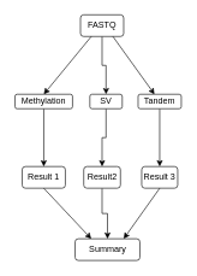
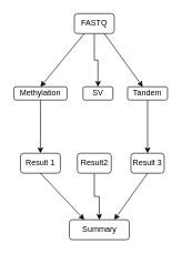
  <mxCell id="0" />
  <mxCell id="1" parent="0" />
  <mxCell id="2" value="" style="edgeStyle=orthogonalEdgeStyle;rounded=0;orthogonalLoop=1;jettySize=auto;html=1;" edge="1" parent="1" source="3" target="8"><mxGeometry relative="1" as="geometry" /></mxCell>
  <mxCell id="3" value="FASTQ" style="rounded=1;whiteSpace=wrap;html=1;" vertex="1" parent="1"><mxGeometry x="111" y="20" width="60" height="30" as="geometry" /></mxCell>
  <mxCell id="4" value="" style="endArrow=classic;html=1;rounded=0;exitX=0.25;exitY=1;exitDx=0;exitDy=0;entryX=0.5;entryY=0;entryDx=0;entryDy=0;" edge="1" parent="1" source="3" target="6"><mxGeometry width="50" height="50" relative="1" as="geometry"><mxPoint x="147" y="330" as="sourcePoint" /><mxPoint x="37" y="130" as="targetPoint" /></mxGeometry></mxCell>
  <mxCell id="5" value="" style="edgeStyle=orthogonalEdgeStyle;rounded=0;orthogonalLoop=1;jettySize=auto;html=1;" edge="1" parent="1" source="6" target="12"><mxGeometry relative="1" as="geometry" /></mxCell>
  <mxCell id="6" value="Methylation" style="rounded=1;whiteSpace=wrap;html=1;" vertex="1" parent="1"><mxGeometry x="20" y="130" width="80" height="20" as="geometry" /></mxCell>
- <mxCell id="7" value="" style="edgeStyle=orthogonalEdgeStyle;rounded=0;orthogonalLoop=1;jettySize=auto;html=1;" edge="1" parent="1" source="8" target="14"><mxGeometry relative="1" as="geometry" /></mxCell>
  <mxCell id="8" value="SV" style="whiteSpace=wrap;html=1;rounded=1;" vertex="1" parent="1"><mxGeometry x="124" y="130" width="45" height="20" as="geometry" /></mxCell>
  <mxCell id="9" value="" style="endArrow=classic;html=1;rounded=0;exitX=0.75;exitY=1;exitDx=0;exitDy=0;" edge="1" parent="1" source="3" target="11"><mxGeometry width="50" height="50" relative="1" as="geometry"><mxPoint x="177" y="120" as="sourcePoint" /><mxPoint x="237" y="130" as="targetPoint" /></mxGeometry></mxCell>
  <mxCell id="10" value="" style="edgeStyle=orthogonalEdgeStyle;rounded=0;orthogonalLoop=1;jettySize=auto;html=1;" edge="1" parent="1" source="11" target="15"><mxGeometry relative="1" as="geometry" /></mxCell>
  <mxCell id="11" value="Tandem" style="rounded=1;whiteSpace=wrap;html=1;" vertex="1" parent="1"><mxGeometry x="191" y="130" width="60" height="20" as="geometry" /></mxCell>
  <mxCell id="12" value="Result 1" style="rounded=1;whiteSpace=wrap;html=1;" vertex="1" parent="1"><mxGeometry x="30" y="230" width="60" height="30" as="geometry" /></mxCell>
  <mxCell id="13" value="" style="edgeStyle=orthogonalEdgeStyle;rounded=0;orthogonalLoop=1;jettySize=auto;html=1;" edge="1" parent="1" source="14" target="17"><mxGeometry relative="1" as="geometry" /></mxCell>
  <mxCell id="14" value="Result2" style="whiteSpace=wrap;html=1;rounded=1;" vertex="1" parent="1"><mxGeometry x="115.5" y="230" width="51" height="30" as="geometry" /></mxCell>
  <mxCell id="15" value="Result 3" style="rounded=1;whiteSpace=wrap;html=1;" vertex="1" parent="1"><mxGeometry x="196" y="230" width="50" height="30" as="geometry" /></mxCell>
  <mxCell id="16" value="" style="endArrow=classic;html=1;rounded=0;exitX=0.5;exitY=1;exitDx=0;exitDy=0;entryX=0.25;entryY=0;entryDx=0;entryDy=0;" edge="1" parent="1" source="12" target="17"><mxGeometry width="50" height="50" relative="1" as="geometry"><mxPoint x="65.5" y="340" as="sourcePoint" /><mxPoint x="121" y="330" as="targetPoint" /></mxGeometry></mxCell>
  <mxCell id="17" value="Summary" style="whiteSpace=wrap;html=1;rounded=1;" vertex="1" parent="1"><mxGeometry x="103.5" y="330" width="90" height="30" as="geometry" /></mxCell>
  <mxCell id="18" value="" style="endArrow=classic;html=1;rounded=0;exitX=0.5;exitY=1;exitDx=0;exitDy=0;entryX=0.75;entryY=0;entryDx=0;entryDy=0;" edge="1" parent="1" source="15" target="17"><mxGeometry width="50" height="50" relative="1" as="geometry"><mxPoint x="70" y="270" as="sourcePoint" /><mxPoint x="138" y="340" as="targetPoint" /></mxGeometry></mxCell>
